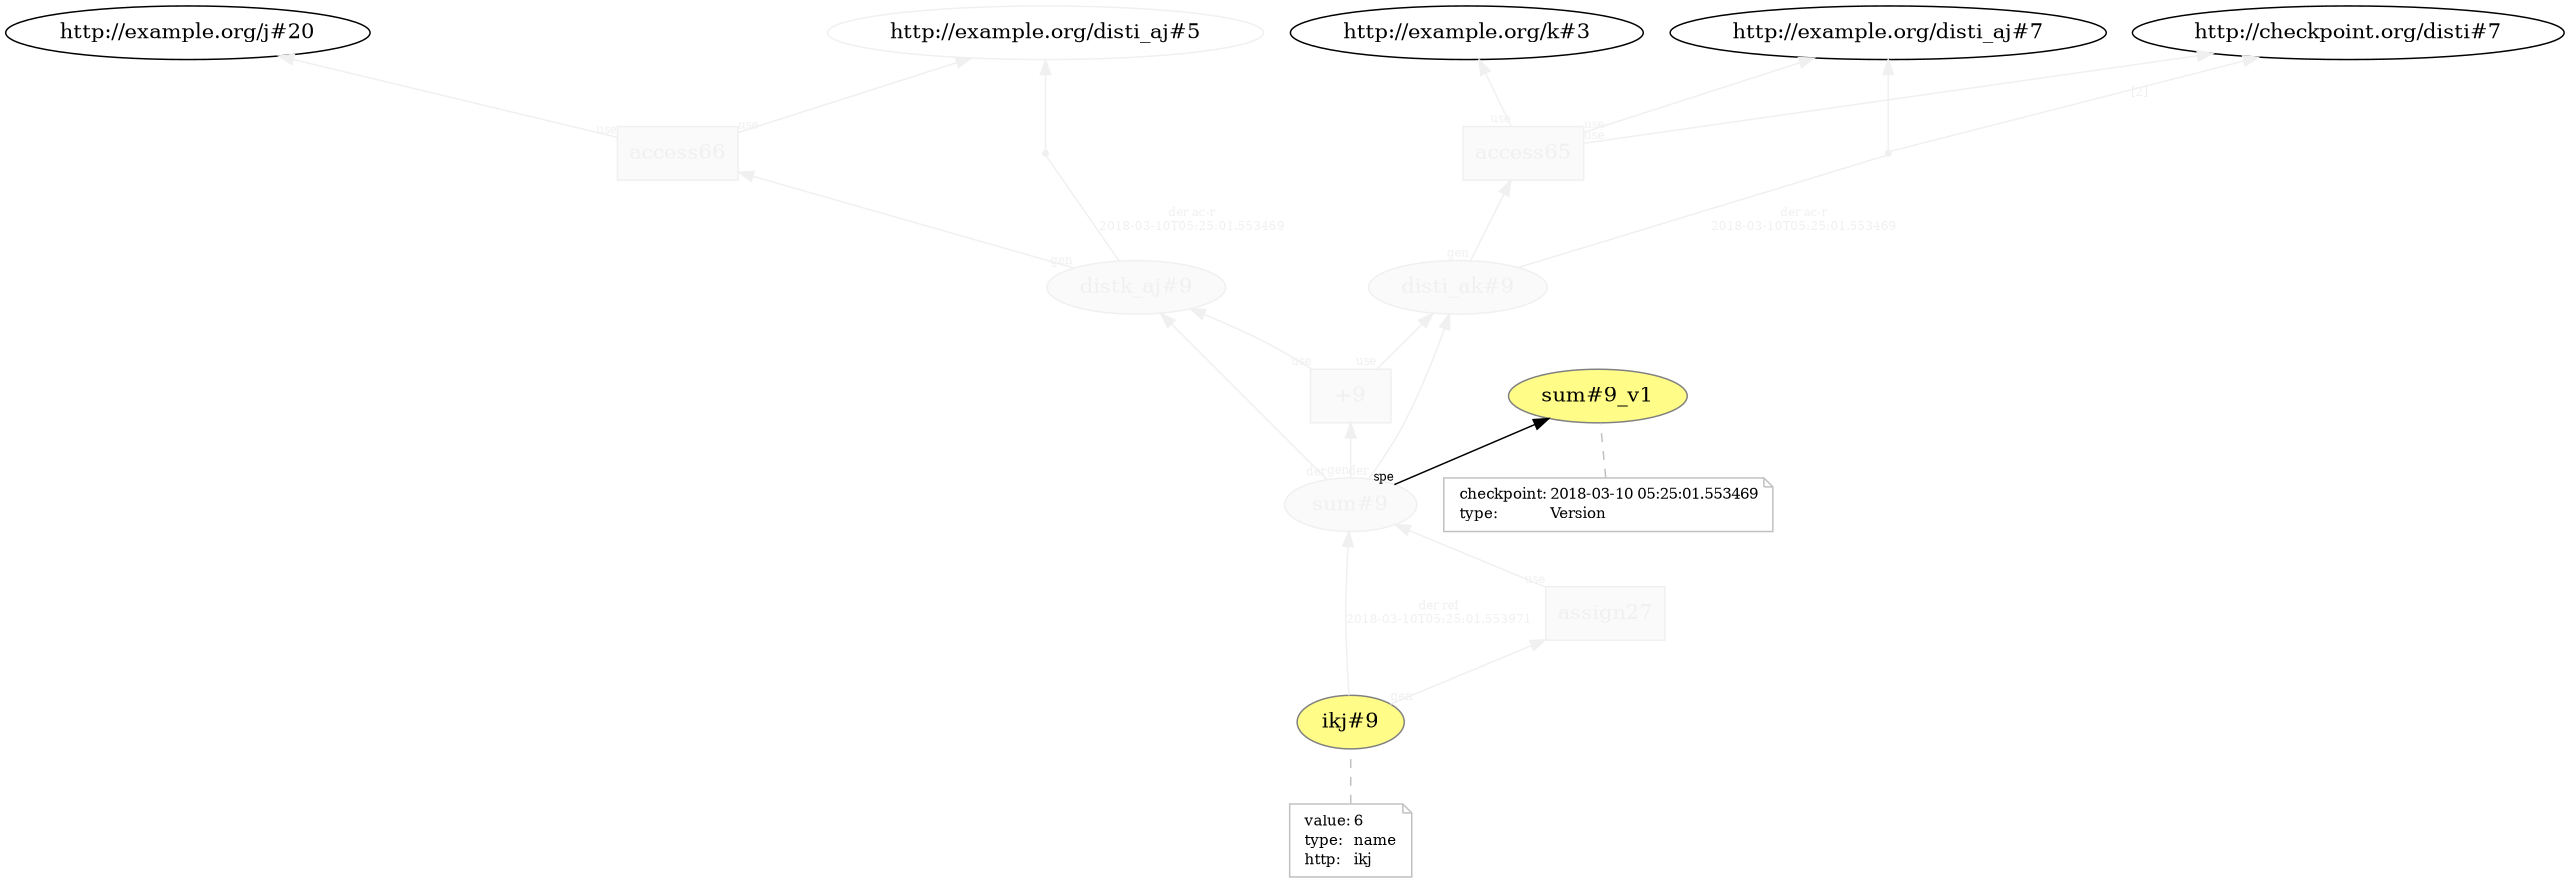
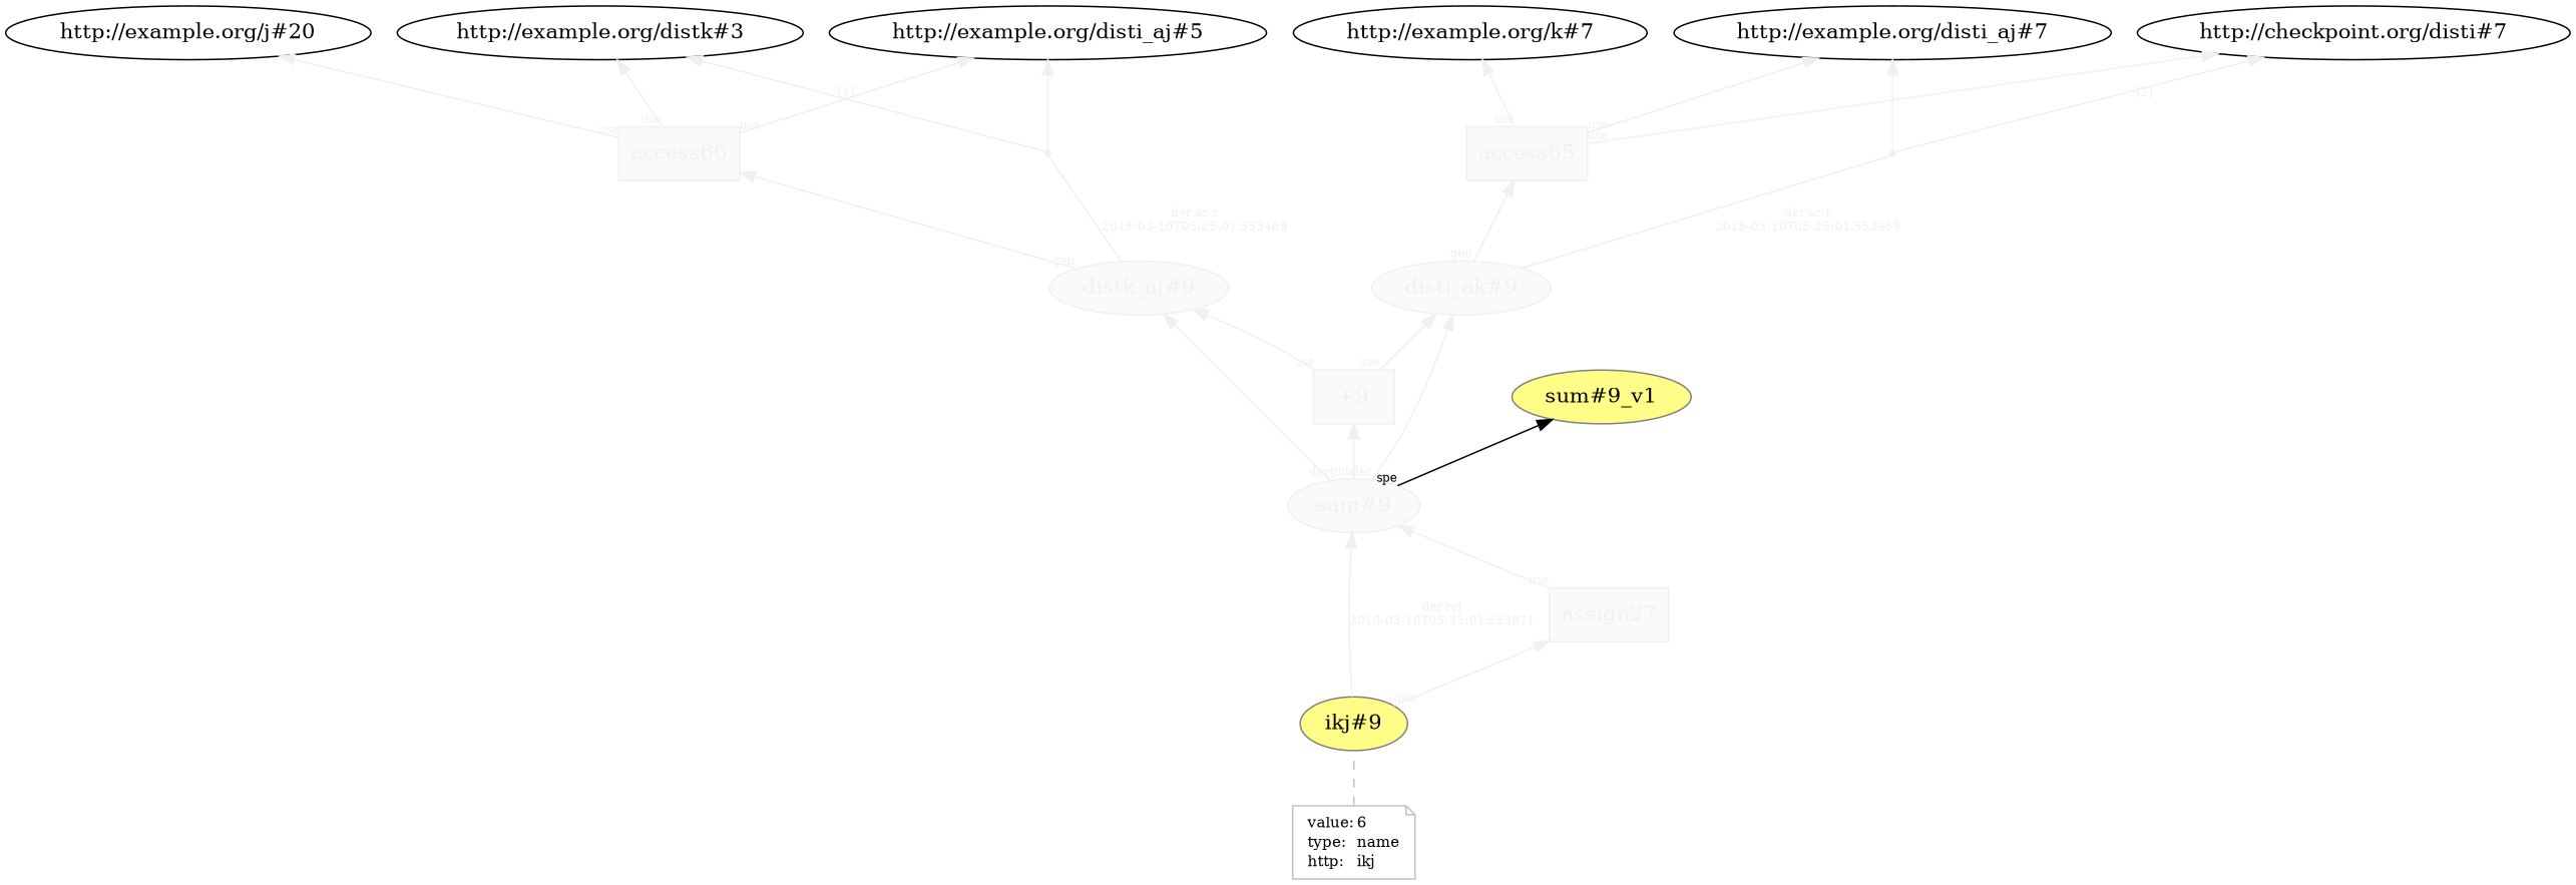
  digraph {
    rankdir=BT
    node [color="#F0F0F0" fontcolor="#F0F0F0"]
    edge [color="#F0F0F0" fontcolor="#F0F0F0" labelangle=60.0 labeldistance=1.5 labelfontsize=8 rotation=20]
    n1 [fillcolor="#FAFAFA" label="disti_ak#9" style=filled]
    n2 [fillcolor="#FAFAFA" label=access65 shape=polygon sides=4 style=filled]
    bn0 [shape=point]
    n4 [label="http://checkpoint.org/disti#7" color="" fontcolor=""]
    "http://example.org/disti_aj#7" [color="" fontcolor=""]
-   "http://example.org/k#3" [color="" fontcolor=""]
+   "http://example.org/k#3" [label="http://example.org/k#7" color="" fontcolor=""]
    n7 [fillcolor="#FAFAFA" label="distk_aj#9" style=filled]
    n8 [fillcolor="#FAFAFA" label=access66 shape=polygon sides=4 style=filled]
    bn1 [shape=point]
-   "http://example.org/disti_aj#5" [fontcolor=""]
+   "http://example.org/distk#3" [color="" fontcolor=""]
+   "http://example.org/disti_aj#5" [color="" fontcolor=""]
    "http://example.org/j#20" [color="" fontcolor=""]
    n13 [fillcolor="#FAFAFA" label="sum#9" style=filled]
    n14 [color="#808080" fillcolor="#FFFC87" label="sum#9_v1" style=filled fontcolor=""]
    n15 [fillcolor="#FAFAFA" label="+9" shape=polygon sides=4 style=filled]
-   n16 [color=gray fontcolor=black fontsize=10 label=<<TABLE cellpadding="0" border="0"> 	<TR> 	    <TD align="left">checkpoint:</TD> 	    <TD align="left">2018-03-10 05:25:01.553469</TD> 	</TR> 	<TR> 	    <TD align="left">type:</TD> 	    <TD align="left">Version</TD> 	</TR> </TABLE>> shape=note]
    n17 [color="#808080" fillcolor="#FFFC87" label="ikj#9" style=filled fontcolor=""]
    n18 [fillcolor="#FAFAFA" label=assign27 shape=polygon sides=4 style=filled]
    n19 [color=gray fontcolor=black fontsize=10 label=<<TABLE cellpadding="0" border="0"> 	<TR> 	    <TD align="left">value:</TD> 	    <TD align="left">6</TD> 	</TR> 	<TR> 	    <TD align="left">type:</TD> 	    <TD align="left">name</TD> 	</TR> 	<TR> 	    <TD align="left">http:</TD> 	    <TD align="left">ikj</TD> 	</TR> </TABLE>> shape=note]
    n1 -> n2 [taillabel=gen]
    n1 -> bn0 [angle=60.0 arrowhead=none distance=1.5 fontsize=8 label="der ac-r\n2018-03-10T05:25:01.553469" labelangle="" labeldistance="" labelfontsize=""]
    n2 -> n4 [taillabel=use]
    n2 -> "http://example.org/disti_aj#7" [taillabel=use]
    n2 -> "http://example.org/k#3" [taillabel=use]
    bn0 -> n4 [angle=60.0 distance=1.5 fontsize=8 label="[2]" labelangle="" labeldistance="" labelfontsize=""]
    bn0 -> "http://example.org/disti_aj#7" [labelangle="" labeldistance="" labelfontsize="" rotation=""]
    n7 -> n8 [taillabel=gen]
    n7 -> bn1 [angle=60.0 arrowhead=none distance=1.5 fontsize=8 label="der ac-r\n2018-03-10T05:25:01.553469" labelangle="" labeldistance="" labelfontsize=""]
+   n8 -> "http://example.org/distk#3" [taillabel=use]
    n8 -> "http://example.org/disti_aj#5" [taillabel=use]
    n8 -> "http://example.org/j#20" [taillabel=use]
+   bn1 -> "http://example.org/distk#3" [angle=60.0 distance=1.5 fontsize=8 label="[1]" labelangle="" labeldistance="" labelfontsize=""]
    bn1 -> "http://example.org/disti_aj#5" [labelangle="" labeldistance="" labelfontsize="" rotation=""]
    n13 -> n1 [taillabel=der]
    n13 -> n7 [taillabel=der]
    n13 -> n14 [taillabel=spe color="" fontcolor=""]
    n13 -> n15 [taillabel=gen]
    n15 -> n1 [taillabel=use]
    n15 -> n7 [taillabel=use]
-   n16 -> n14 [arrowhead=none color=gray style=dashed fontcolor="" labelangle="" labeldistance="" labelfontsize="" rotation=""]
    n17 -> n13 [angle=60.0 distance=1.5 fontsize=8 label="der ref\n2018-03-10T05:25:01.553971" labelangle="" labeldistance="" labelfontsize=""]
    n17 -> n18 [taillabel=gen]
    n18 -> n13 [taillabel=use]
    n19 -> n17 [arrowhead=none color=gray style=dashed fontcolor="" labelangle="" labeldistance="" labelfontsize="" rotation=""]
  }
